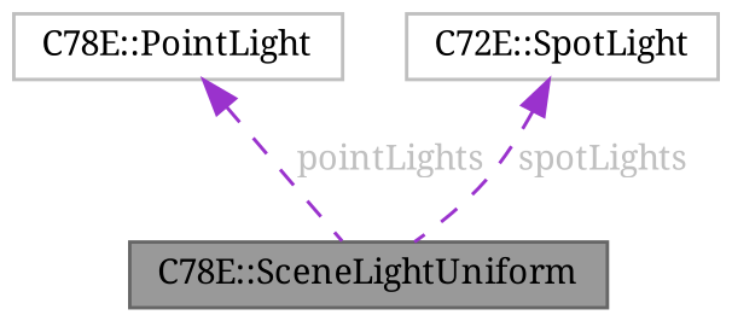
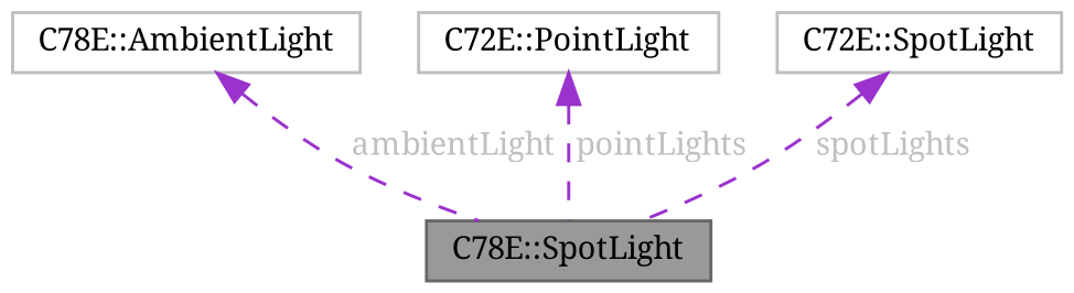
  digraph {
    fontname="Noto Serif"
    node [color=grey75 fillcolor=white fontname="Noto Serif" fontsize=10 shape=box style=filled]
    edge [color=darkorchid3 dir=back fontcolor=grey fontname="Noto Serif" fontsize=10 labelfontname=Helvetica labelfontsize=10 style=dashed]
-   n1 [color=gray40 fillcolor=grey60 fontcolor=black height=0.2 label="C78E::SceneLightUniform" width=0.4]
-   n3 [height=0.2 label="C78E::PointLight" width=0.4]
+   n1 [color=gray40 fillcolor=grey60 fontcolor=black height=0.2 label="C78E::SpotLight" width=0.4]
+   n2 [height=0.2 label="C78E::AmbientLight" width=0.4]
+   n3 [height=0.2 label="C72E::PointLight" width=0.4]
    n4 [height=0.2 label="C72E::SpotLight" width=0.4]
+   n2 -> n1 [label=" ambientLight"]
    n3 -> n1 [label=" pointLights"]
    n4 -> n1 [label=" spotLights"]
  }
